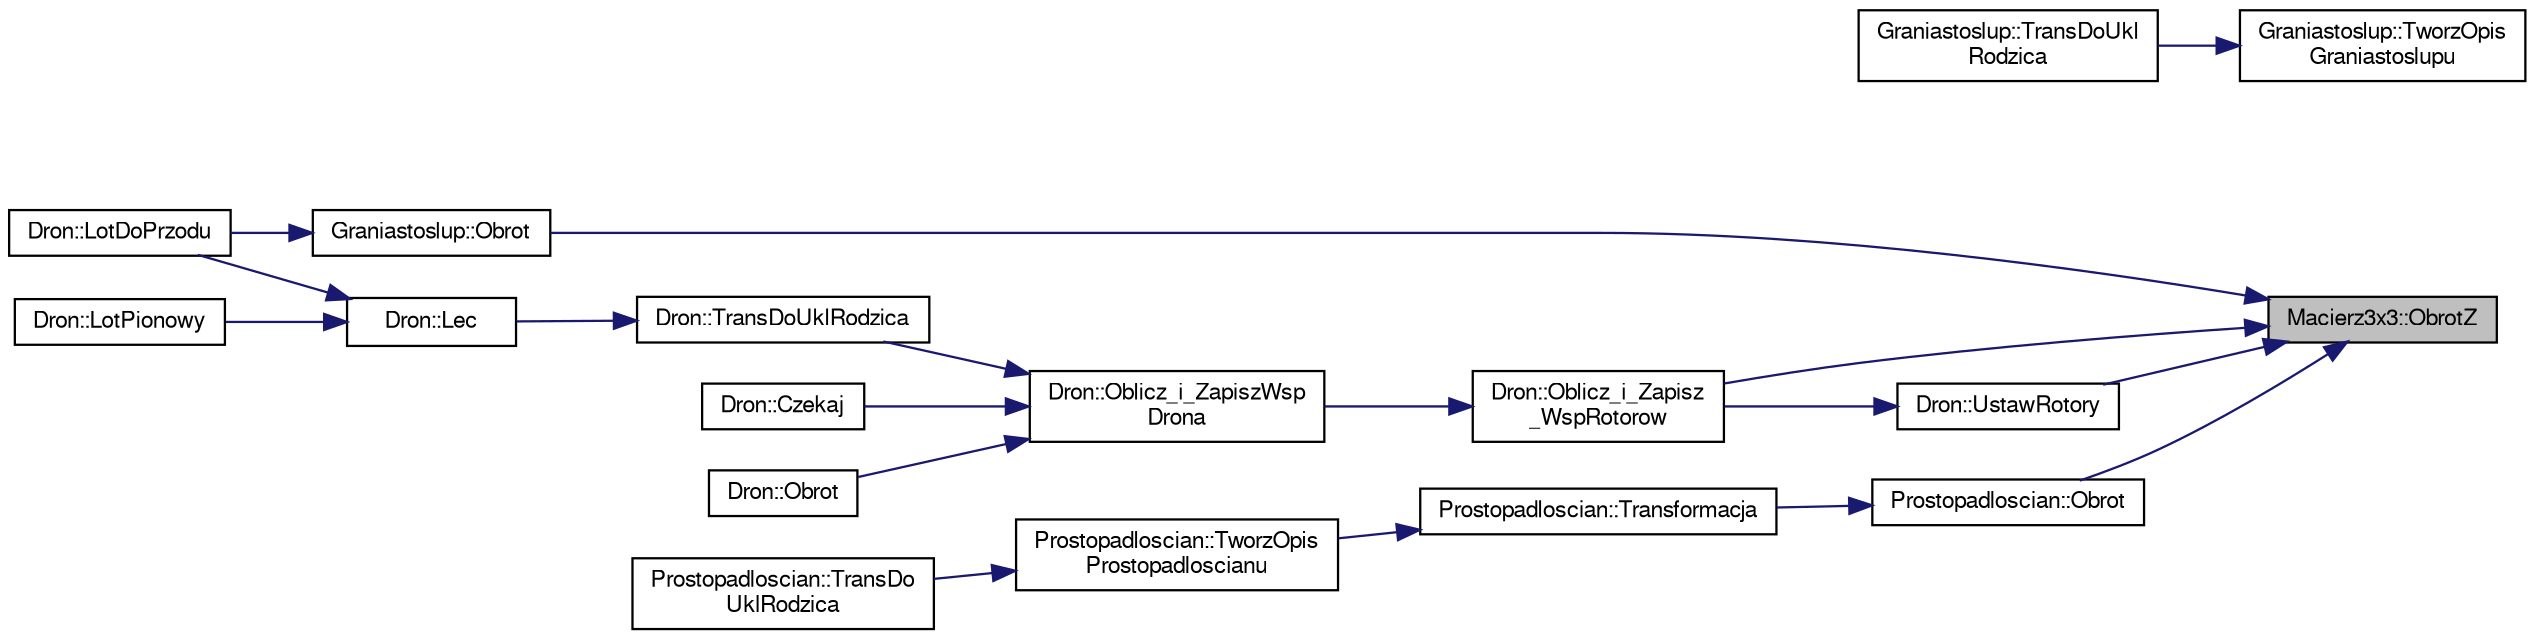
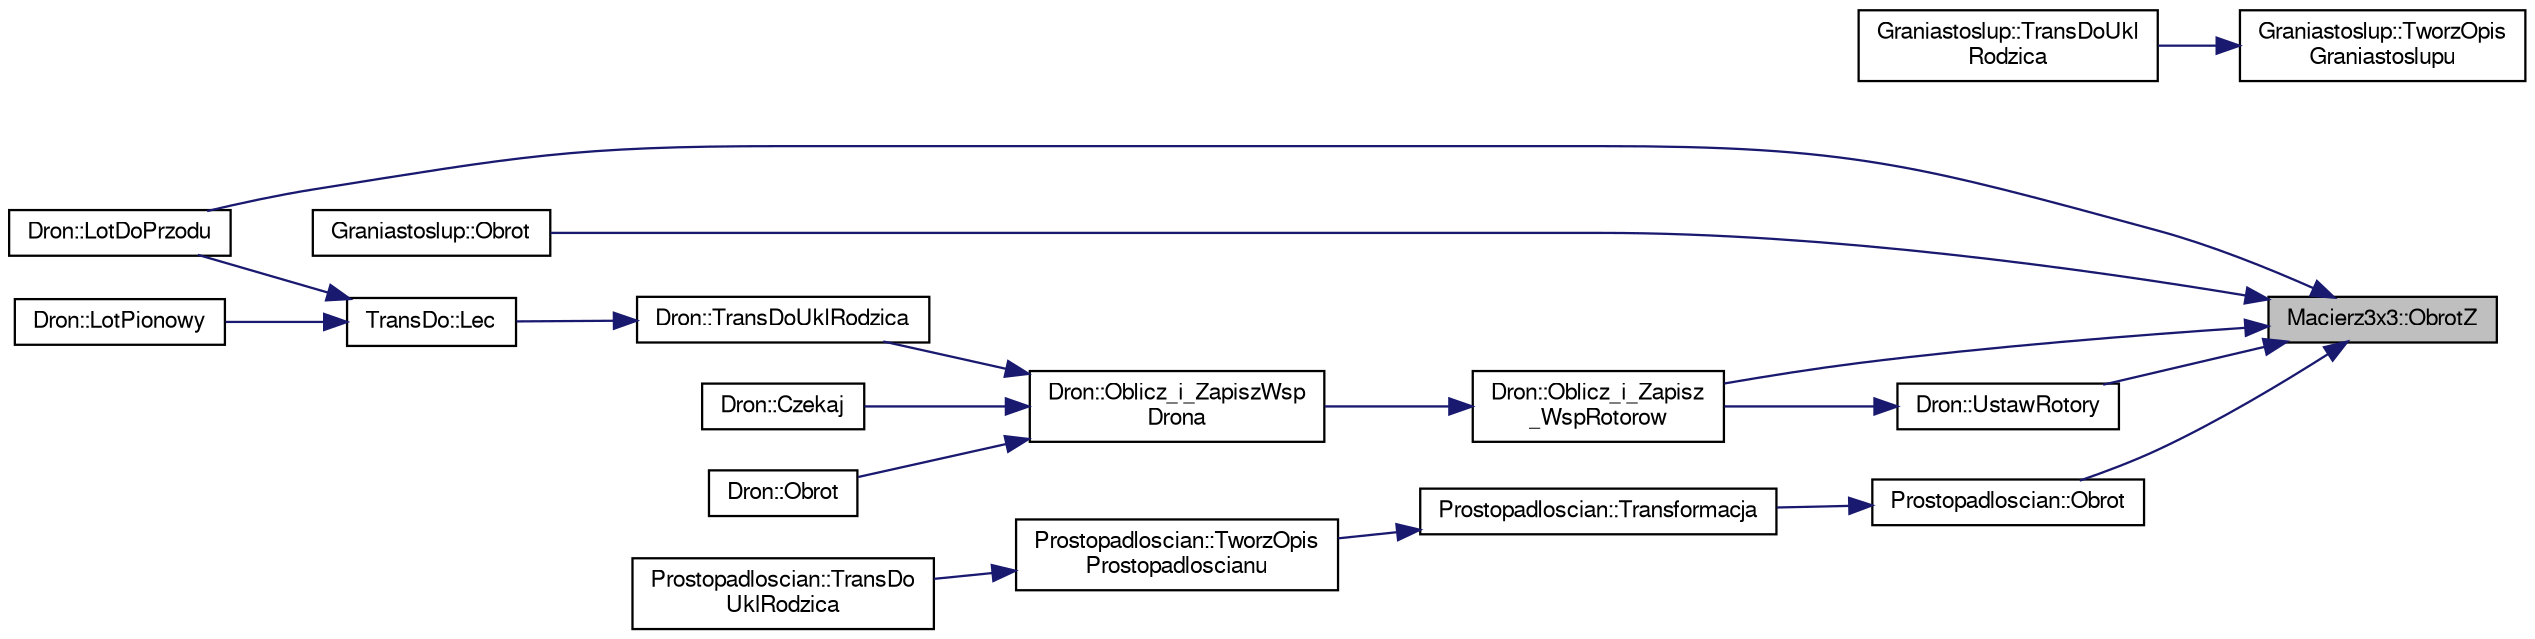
  digraph {
    rankdir=RL
    node [color=black fillcolor=white fontname=FreeSans fontsize=10 shape=record style=filled]
    edge [color=midnightblue dir=back fontname=FreeSans fontsize=10 labelfontname=FreeSans labelfontsize=10 style=solid]
    n1 [fillcolor=grey75 fontcolor=black height=0.2 label="Macierz3x3::ObrotZ" width=0.4]
    n2 [height=0.2 label="Dron::LotDoPrzodu" width=0.4]
    n3 [height=0.2 label="Dron::Oblicz_i_Zapisz\l_WspRotorow" width=0.4]
    n4 [height=0.2 label="Graniastoslup::Obrot" width=0.4]
    n5 [height=0.2 label="Prostopadloscian::Obrot" width=0.4]
    n6 [height=0.2 label="Dron::UstawRotory" width=0.4]
    n7 [height=0.2 label="Dron::Oblicz_i_ZapiszWsp\lDrona" width=0.4]
    n8 [height=0.2 label="Prostopadloscian::Transformacja" width=0.4]
    n9 [height=0.2 label="Dron::Czekaj" width=0.4]
    n10 [height=0.2 label="Dron::Obrot" width=0.4]
    n11 [height=0.2 label="Dron::TransDoUklRodzica" width=0.4]
-   n12 [height=0.2 label="Dron::Lec" width=0.4]
+   n12 [height=0.2 label="TransDo::Lec" width=0.4]
    n13 [height=0.2 label="Dron::LotPionowy" width=0.4]
    n14 [height=0.2 label="Graniastoslup::TworzOpis\lGraniastoslupu" width=0.4]
    n15 [height=0.2 label="Graniastoslup::TransDoUkl\lRodzica" width=0.4]
    n16 [height=0.2 label="Prostopadloscian::TworzOpis\lProstopadloscianu" width=0.4]
    n17 [height=0.2 label="Prostopadloscian::TransDo\lUklRodzica" width=0.4]
-   n4 -> n2
+   n1 -> n2
    n1 -> n3
    n1 -> n4
    n1 -> n5
    n1 -> n6
    n3 -> n7
    n5 -> n8
    n6 -> n3
    n7 -> n9
    n7 -> n10
    n7 -> n11
    n8 -> n16
    n11 -> n12
    n12 -> n2
    n12 -> n13
    n14 -> n15
    n16 -> n17
  }
